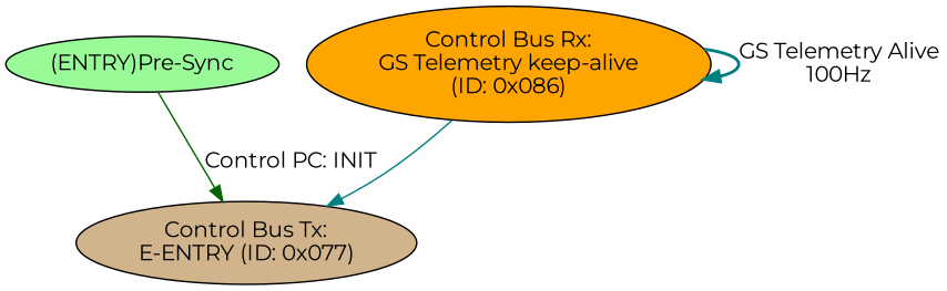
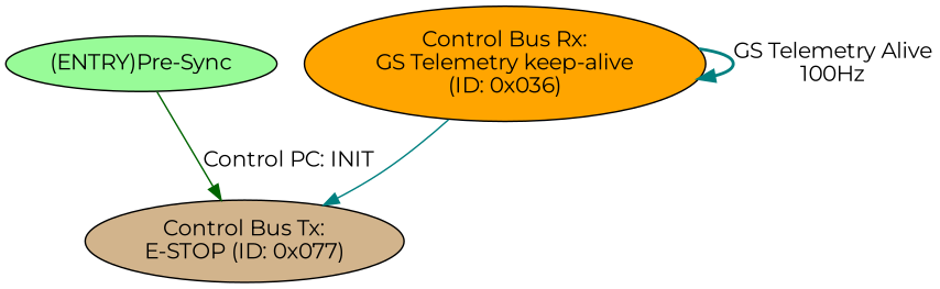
  digraph {
    fontname=Montserrat
    node [fontname=Montserrat style=filled]
    edge [color=teal fontname=Montserrat style=solid]
    n1 [fillcolor=palegreen label="(ENTRY)Pre-Sync"]
-   n2 [fillcolor=tan label="Control Bus Tx:\nE-ENTRY (ID: 0x077)"]
-   n3 [fillcolor=orange label="Control Bus Rx:\nGS Telemetry keep-alive\n(ID: 0x086)"]
+   n2 [fillcolor=tan label="Control Bus Tx:\nE-STOP (ID: 0x077)"]
+   n3 [fillcolor=orange label="Control Bus Rx:\nGS Telemetry keep-alive\n(ID: 0x036)"]
    n1 -> n2 [color=darkgreen label="Control PC: INIT"]
    n3 -> n2 [label=" "]
    n3 -> n3 [label="GS Telemetry Alive\n100Hz" style=bold]
  }
